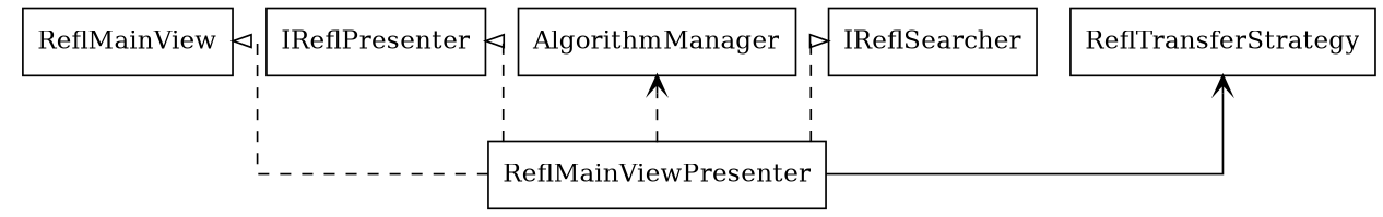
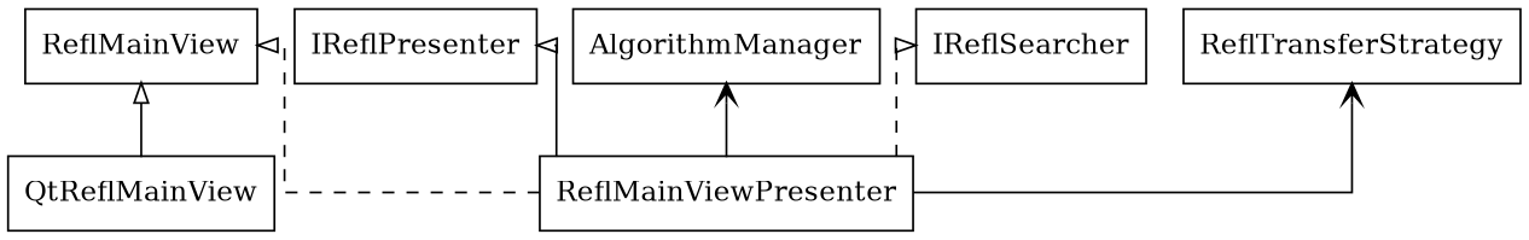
  digraph {
    rankdir=BT
    splines=ortho
    node [shape=record]
    edge [arrowhead=empty headport=c style=dashed]
    ReflMainViewPresenter
    ReflMainView
    IReflPresenter
    AlgorithmManager
    IReflSearcher
    ReflTransferStrategy
+   QtReflMainView
    ReflMainViewPresenter -> ReflMainView
-   ReflMainViewPresenter -> IReflPresenter
-   ReflMainViewPresenter -> AlgorithmManager [arrowhead=open]
+   ReflMainViewPresenter -> IReflPresenter [style=""]
+   ReflMainViewPresenter -> AlgorithmManager [arrowhead=open style=solid]
    ReflMainViewPresenter -> IReflSearcher
    ReflMainViewPresenter -> ReflTransferStrategy [arrowhead=open style=solid]
+   QtReflMainView -> ReflMainView [style=""]
  }
